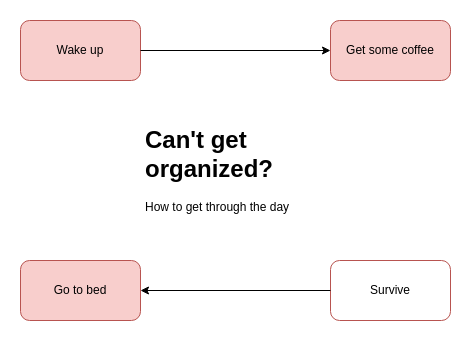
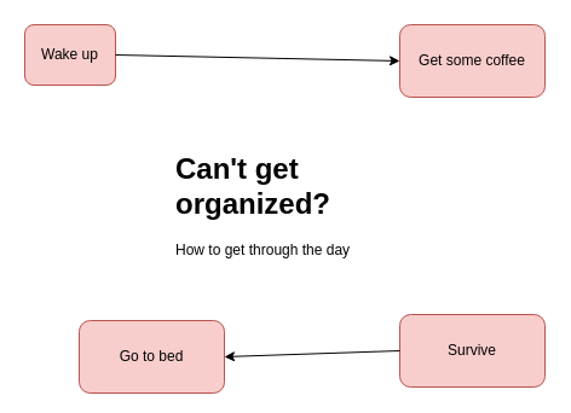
  <mxCell id="0" />
  <mxCell id="1" parent="0" />
- <mxCell id="2" value="Wake up" style="rounded=1;whiteSpace=wrap;html=1;fillColor=#f8cecc;strokeColor=#b85450;" vertex="1" parent="1"><mxGeometry x="20" y="20" width="120" height="60" as="geometry" /></mxCell>
+ <mxCell id="2" value="Wake up" style="rounded=1;whiteSpace=wrap;html=1;fillColor=#f8cecc;strokeColor=#b85450;" vertex="1" parent="1"><mxGeometry x="20" y="20" width="75" height="50" as="geometry" /></mxCell>
  <mxCell id="3" value="Get some coffee" style="rounded=1;whiteSpace=wrap;html=1;fillColor=#f8cecc;strokeColor=#b85450;" vertex="1" parent="1"><mxGeometry x="330" y="20" width="120" height="60" as="geometry" /></mxCell>
  <mxCell id="4" value="" style="endArrow=classic;html=1;rounded=0;exitX=1;exitY=0.5;exitDx=0;exitDy=0;entryX=0;entryY=0.5;entryDx=0;entryDy=0;" edge="1" parent="1" source="2" target="3"><mxGeometry width="50" height="50" relative="1" as="geometry"><mxPoint x="280" y="270" as="sourcePoint" /><mxPoint x="330" y="220" as="targetPoint" /></mxGeometry></mxCell>
- <mxCell id="5" value="Survive" style="rounded=1;whiteSpace=wrap;html=1;fillColor=#ffffff;strokeColor=#b85450;" vertex="1" parent="1"><mxGeometry x="330" y="260" width="120" height="60" as="geometry" /></mxCell>
- <mxCell id="6" value="Go to bed" style="rounded=1;whiteSpace=wrap;html=1;fillColor=#f8cecc;strokeColor=#b85450;" vertex="1" parent="1"><mxGeometry x="20" y="260" width="120" height="60" as="geometry" /></mxCell>
+ <mxCell id="5" value="Survive" style="rounded=1;whiteSpace=wrap;html=1;fillColor=#f8cecc;strokeColor=#b85450;" vertex="1" parent="1"><mxGeometry x="330" y="260" width="120" height="60" as="geometry" /></mxCell>
+ <mxCell id="6" value="Go to bed" style="rounded=1;whiteSpace=wrap;html=1;fillColor=#f8cecc;strokeColor=#b85450;" vertex="1" parent="1"><mxGeometry x="65" y="265" width="120" height="60" as="geometry" /></mxCell>
  <mxCell id="7" value="" style="endArrow=classic;html=1;rounded=0;entryX=1;entryY=0.5;entryDx=0;entryDy=0;exitX=0;exitY=0.5;exitDx=0;exitDy=0;" edge="1" parent="1" source="5" target="6"><mxGeometry width="50" height="50" relative="1" as="geometry"><mxPoint x="280" y="270" as="sourcePoint" /><mxPoint x="330" y="220" as="targetPoint" /></mxGeometry></mxCell>
  <mxCell id="8" value="&lt;h1&gt;Can't get organized?&lt;/h1&gt;&lt;div&gt;How to get through the day&lt;/div&gt;" style="text;html=1;strokeColor=none;fillColor=none;spacing=5;spacingTop=-20;whiteSpace=wrap;overflow=hidden;rounded=0;" vertex="1" parent="1"><mxGeometry x="140" y="120" width="220" height="120" as="geometry" /></mxCell>
